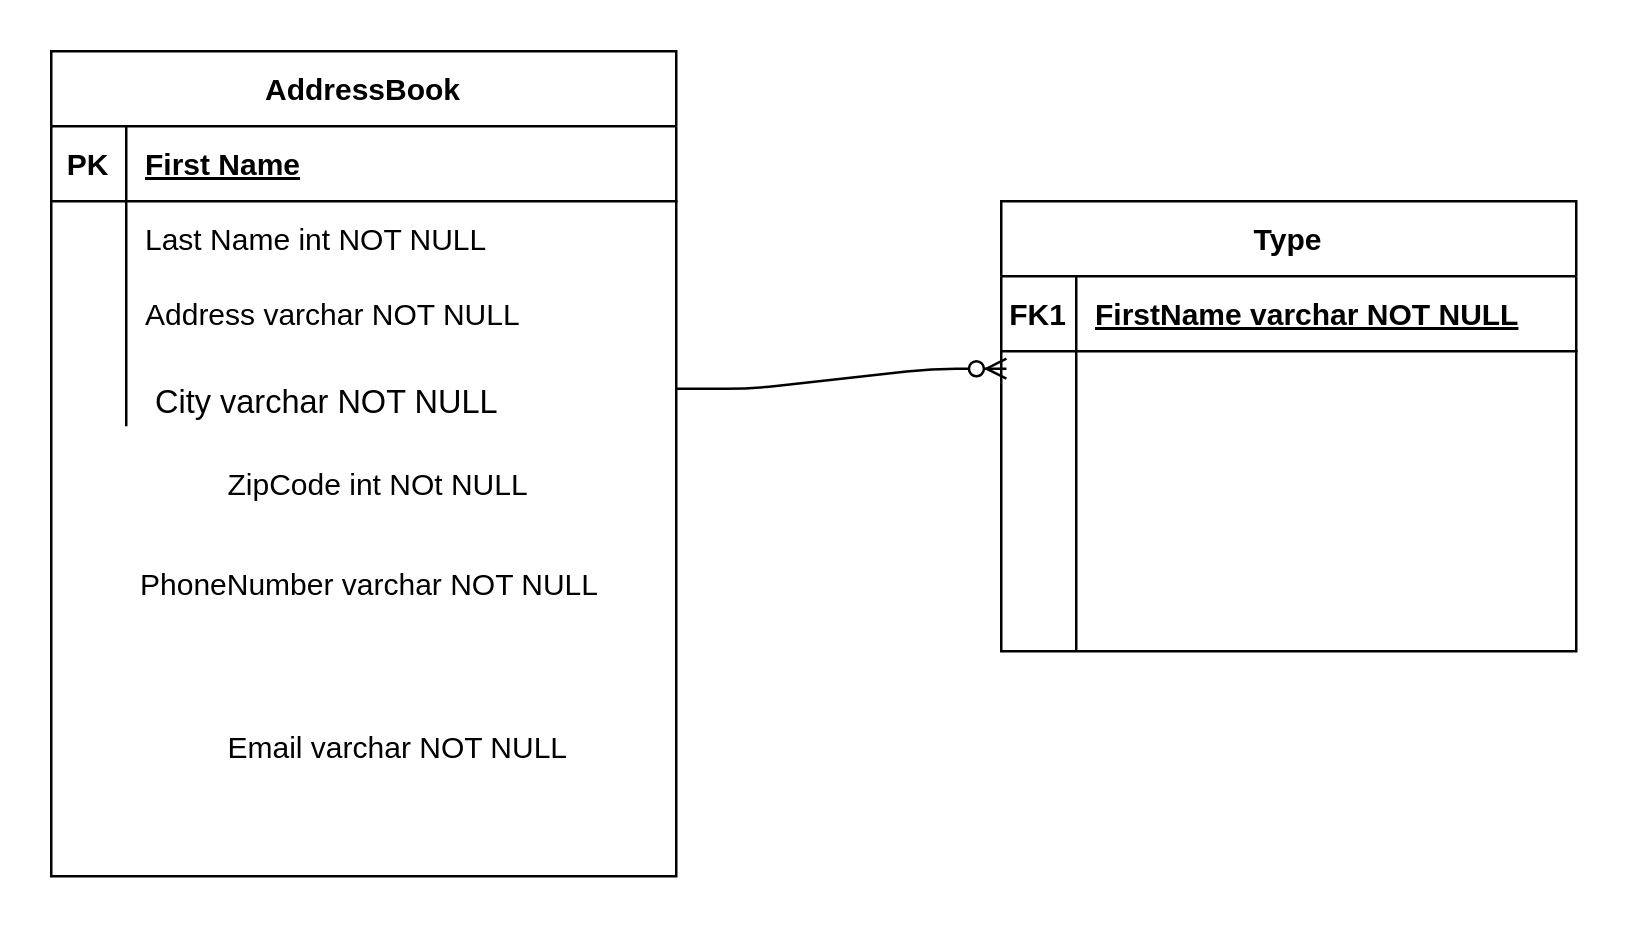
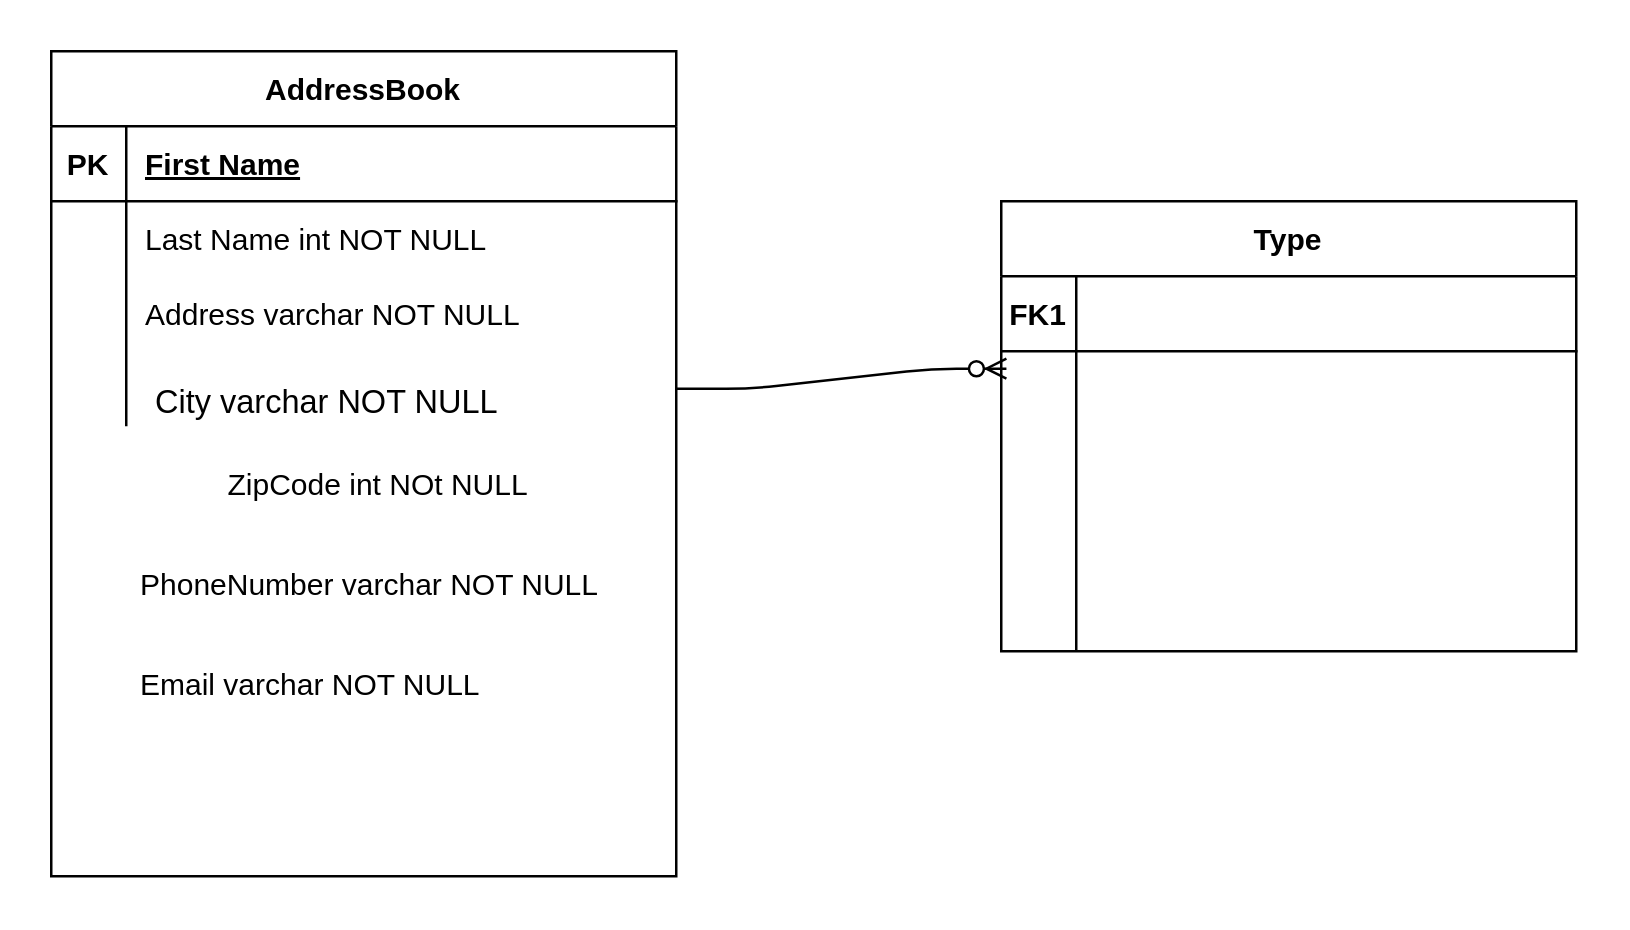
  <mxCell id="0" />
  <mxCell id="1" parent="0" />
  <mxCell id="2" value="AddressBook" style="shape=table;startSize=30;container=1;collapsible=1;childLayout=tableLayout;fixedRows=1;rowLines=0;fontStyle=1;align=center;resizeLast=1;" vertex="1" parent="1"><mxGeometry x="20" y="20" width="250" height="330" as="geometry"><mxRectangle x="30" y="320" width="110" height="30" as="alternateBounds" /></mxGeometry></mxCell>
  <mxCell id="3" value="" style="shape=partialRectangle;collapsible=0;dropTarget=0;pointerEvents=0;fillColor=none;top=0;left=0;bottom=1;right=0;points=[[0,0.5],[1,0.5]];portConstraint=eastwest;" vertex="1" parent="2"><mxGeometry y="30" width="250" height="30" as="geometry" /></mxCell>
  <mxCell id="4" value="PK" style="shape=partialRectangle;connectable=0;fillColor=none;top=0;left=0;bottom=0;right=0;fontStyle=1;overflow=hidden;" vertex="1" parent="3"><mxGeometry width="30" height="30" as="geometry" /></mxCell>
  <mxCell id="5" value="First Name" style="shape=partialRectangle;connectable=0;fillColor=none;top=0;left=0;bottom=0;right=0;align=left;spacingLeft=6;fontStyle=5;overflow=hidden;" vertex="1" parent="3"><mxGeometry x="30" width="220" height="30" as="geometry" /></mxCell>
  <mxCell id="6" value="" style="shape=partialRectangle;collapsible=0;dropTarget=0;pointerEvents=0;fillColor=none;top=0;left=0;bottom=0;right=0;points=[[0,0.5],[1,0.5]];portConstraint=eastwest;" vertex="1" parent="2"><mxGeometry y="60" width="250" height="30" as="geometry" /></mxCell>
  <mxCell id="7" value="" style="shape=partialRectangle;connectable=0;fillColor=none;top=0;left=0;bottom=0;right=0;editable=1;overflow=hidden;" vertex="1" parent="6"><mxGeometry width="30" height="30" as="geometry" /></mxCell>
  <mxCell id="8" value="Last Name int NOT NULL" style="shape=partialRectangle;connectable=0;fillColor=none;top=0;left=0;bottom=0;right=0;align=left;spacingLeft=6;overflow=hidden;" vertex="1" parent="6"><mxGeometry x="30" width="220" height="30" as="geometry" /></mxCell>
  <mxCell id="9" value="" style="shape=partialRectangle;collapsible=0;dropTarget=0;pointerEvents=0;fillColor=none;top=0;left=0;bottom=0;right=0;points=[[0,0.5],[1,0.5]];portConstraint=eastwest;" vertex="1" parent="2"><mxGeometry y="90" width="250" height="30" as="geometry" /></mxCell>
  <mxCell id="10" value="" style="shape=partialRectangle;connectable=0;fillColor=none;top=0;left=0;bottom=0;right=0;editable=1;overflow=hidden;" vertex="1" parent="9"><mxGeometry width="30" height="30" as="geometry" /></mxCell>
  <mxCell id="11" value="Address varchar NOT NULL" style="shape=partialRectangle;connectable=0;fillColor=none;top=0;left=0;bottom=0;right=0;align=left;spacingLeft=6;overflow=hidden;" vertex="1" parent="9"><mxGeometry x="30" width="220" height="30" as="geometry" /></mxCell>
  <mxCell id="12" value="" style="shape=partialRectangle;collapsible=0;dropTarget=0;pointerEvents=0;fillColor=none;top=0;left=0;bottom=0;right=0;points=[[0,0.5],[1,0.5]];portConstraint=eastwest;" vertex="1" parent="2"><mxGeometry y="120" width="250" height="30" as="geometry" /></mxCell>
  <mxCell id="13" value="" style="shape=partialRectangle;connectable=0;fillColor=none;top=0;left=0;bottom=0;right=0;editable=1;overflow=hidden;" vertex="1" parent="12"><mxGeometry width="30" height="30" as="geometry" /></mxCell>
  <mxCell id="14" value="" style="shape=partialRectangle;connectable=0;fillColor=none;top=0;left=0;bottom=0;right=0;align=left;spacingLeft=6;overflow=hidden;" vertex="1" parent="12"><mxGeometry x="30" width="220" height="30" as="geometry" /></mxCell>
  <mxCell id="15" value="&lt;font style=&quot;font-size: 13px&quot;&gt;City varchar NOT NULL&lt;/font&gt;" style="text;html=1;align=center;verticalAlign=middle;resizable=0;points=[];autosize=1;rotation=0;" vertex="1" parent="1"><mxGeometry x="55" y="150" width="150" height="20" as="geometry" /></mxCell>
  <mxCell id="16" value="ZipCode int NOt NULL" style="text;strokeColor=none;fillColor=none;spacingLeft=4;spacingRight=4;overflow=hidden;rotatable=0;points=[[0,0.5],[1,0.5]];portConstraint=eastwest;fontSize=12;" vertex="1" parent="1"><mxGeometry x="85" y="180" width="150" height="30" as="geometry" /></mxCell>
  <mxCell id="17" value="PhoneNumber varchar NOT NULL" style="text;strokeColor=none;fillColor=none;spacingLeft=4;spacingRight=4;overflow=hidden;rotatable=0;points=[[0,0.5],[1,0.5]];portConstraint=eastwest;fontSize=12;" vertex="1" parent="1"><mxGeometry x="50" y="220" width="210" height="30" as="geometry" /></mxCell>
- <mxCell id="18" value="Email varchar NOT NULL" style="text;strokeColor=none;fillColor=none;spacingLeft=4;spacingRight=4;overflow=hidden;rotatable=0;points=[[0,0.5],[1,0.5]];portConstraint=eastwest;fontSize=12;" vertex="1" parent="1"><mxGeometry x="85" y="285" width="160" height="30" as="geometry" /></mxCell>
+ <mxCell id="18" value="Email varchar NOT NULL" style="text;strokeColor=none;fillColor=none;spacingLeft=4;spacingRight=4;overflow=hidden;rotatable=0;points=[[0,0.5],[1,0.5]];portConstraint=eastwest;fontSize=12;" vertex="1" parent="1"><mxGeometry x="50" y="260" width="160" height="30" as="geometry" /></mxCell>
  <mxCell id="19" value="Type" style="shape=table;startSize=30;container=1;collapsible=1;childLayout=tableLayout;fixedRows=1;rowLines=0;fontStyle=1;align=center;resizeLast=1;" vertex="1" parent="1"><mxGeometry x="400" y="80" width="230" height="180" as="geometry" /></mxCell>
  <mxCell id="20" value="" style="shape=partialRectangle;collapsible=0;dropTarget=0;pointerEvents=0;fillColor=none;top=0;left=0;bottom=1;right=0;points=[[0,0.5],[1,0.5]];portConstraint=eastwest;" vertex="1" parent="19"><mxGeometry y="30" width="230" height="30" as="geometry" /></mxCell>
  <mxCell id="21" value="FK1" style="shape=partialRectangle;connectable=0;fillColor=none;top=0;left=0;bottom=0;right=0;fontStyle=1;overflow=hidden;" vertex="1" parent="20"><mxGeometry width="30" height="30" as="geometry" /></mxCell>
- <mxCell id="22" value="FirstName varchar NOT NULL" style="shape=partialRectangle;connectable=0;fillColor=none;top=0;left=0;bottom=0;right=0;align=left;spacingLeft=6;fontStyle=5;overflow=hidden;" vertex="1" parent="20"><mxGeometry x="30" width="200" height="30" as="geometry" /></mxCell>
  <mxCell id="23" value="" style="shape=partialRectangle;collapsible=0;dropTarget=0;pointerEvents=0;fillColor=none;top=0;left=0;bottom=0;right=0;points=[[0,0.5],[1,0.5]];portConstraint=eastwest;" vertex="1" parent="19"><mxGeometry y="60" width="230" height="30" as="geometry" /></mxCell>
  <mxCell id="24" value="" style="shape=partialRectangle;connectable=0;fillColor=none;top=0;left=0;bottom=0;right=0;editable=1;overflow=hidden;" vertex="1" parent="23"><mxGeometry width="30" height="30" as="geometry" /></mxCell>
  <mxCell id="25" value="" style="shape=partialRectangle;collapsible=0;dropTarget=0;pointerEvents=0;fillColor=none;top=0;left=0;bottom=0;right=0;points=[[0,0.5],[1,0.5]];portConstraint=eastwest;" vertex="1" parent="19"><mxGeometry y="90" width="230" height="60" as="geometry" /></mxCell>
  <mxCell id="26" value="" style="shape=partialRectangle;connectable=0;fillColor=none;top=0;left=0;bottom=0;right=0;editable=1;overflow=hidden;" vertex="1" parent="25"><mxGeometry width="30" height="60" as="geometry" /></mxCell>
  <mxCell id="27" value="" style="shape=partialRectangle;connectable=0;fillColor=none;top=0;left=0;bottom=0;right=0;align=left;spacingLeft=6;overflow=hidden;" vertex="1" parent="25"><mxGeometry x="30" width="200" height="60" as="geometry" /></mxCell>
  <mxCell id="28" value="" style="shape=partialRectangle;collapsible=0;dropTarget=0;pointerEvents=0;fillColor=none;top=0;left=0;bottom=0;right=0;points=[[0,0.5],[1,0.5]];portConstraint=eastwest;" vertex="1" parent="19"><mxGeometry y="150" width="230" height="30" as="geometry" /></mxCell>
  <mxCell id="29" value="" style="shape=partialRectangle;connectable=0;fillColor=none;top=0;left=0;bottom=0;right=0;editable=1;overflow=hidden;" vertex="1" parent="28"><mxGeometry width="30" height="30" as="geometry" /></mxCell>
  <mxCell id="30" value="" style="shape=partialRectangle;connectable=0;fillColor=none;top=0;left=0;bottom=0;right=0;align=left;spacingLeft=6;overflow=hidden;" vertex="1" parent="28"><mxGeometry x="30" width="200" height="30" as="geometry" /></mxCell>
  <mxCell id="31" value="" style="edgeStyle=entityRelationEdgeStyle;fontSize=12;html=1;endArrow=ERzeroToMany;endFill=1;entryX=0.009;entryY=0.233;entryDx=0;entryDy=0;entryPerimeter=0;" edge="1" parent="1" source="12" target="23"><mxGeometry width="100" height="100" relative="1" as="geometry"><mxPoint x="300" y="370" as="sourcePoint" /><mxPoint x="370" y="460" as="targetPoint" /></mxGeometry></mxCell>
